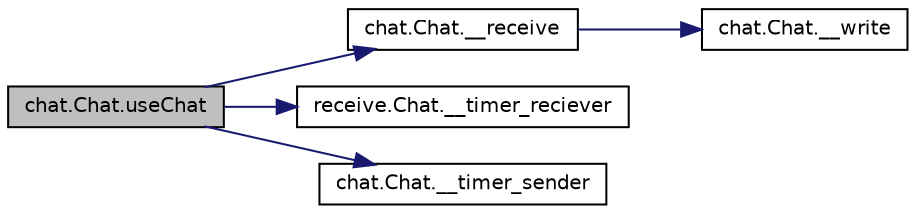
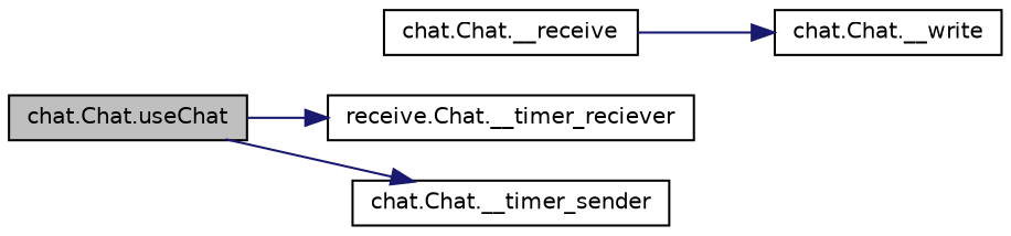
  digraph {
    rankdir=LR
    node [color=black fillcolor=white fontname=Helvetica fontsize=10 shape=record style=filled]
    edge [color=midnightblue fontname=Helvetica fontsize=10 labelfontname=Helvetica labelfontsize=10 style=solid]
    n1 [fillcolor=grey75 fontcolor=black height=0.2 label="chat.Chat.useChat" width=0.4]
    n2 [height=0.2 label="chat.Chat.__receive" width=0.4]
    n3 [height=0.2 label="receive.Chat.__timer_reciever" width=0.4]
    n4 [height=0.2 label="chat.Chat.__timer_sender" width=0.4]
    n5 [height=0.2 label="chat.Chat.__write" width=0.4]
-   n1 -> n2
    n1 -> n3
    n1 -> n4
    n2 -> n5
  }
